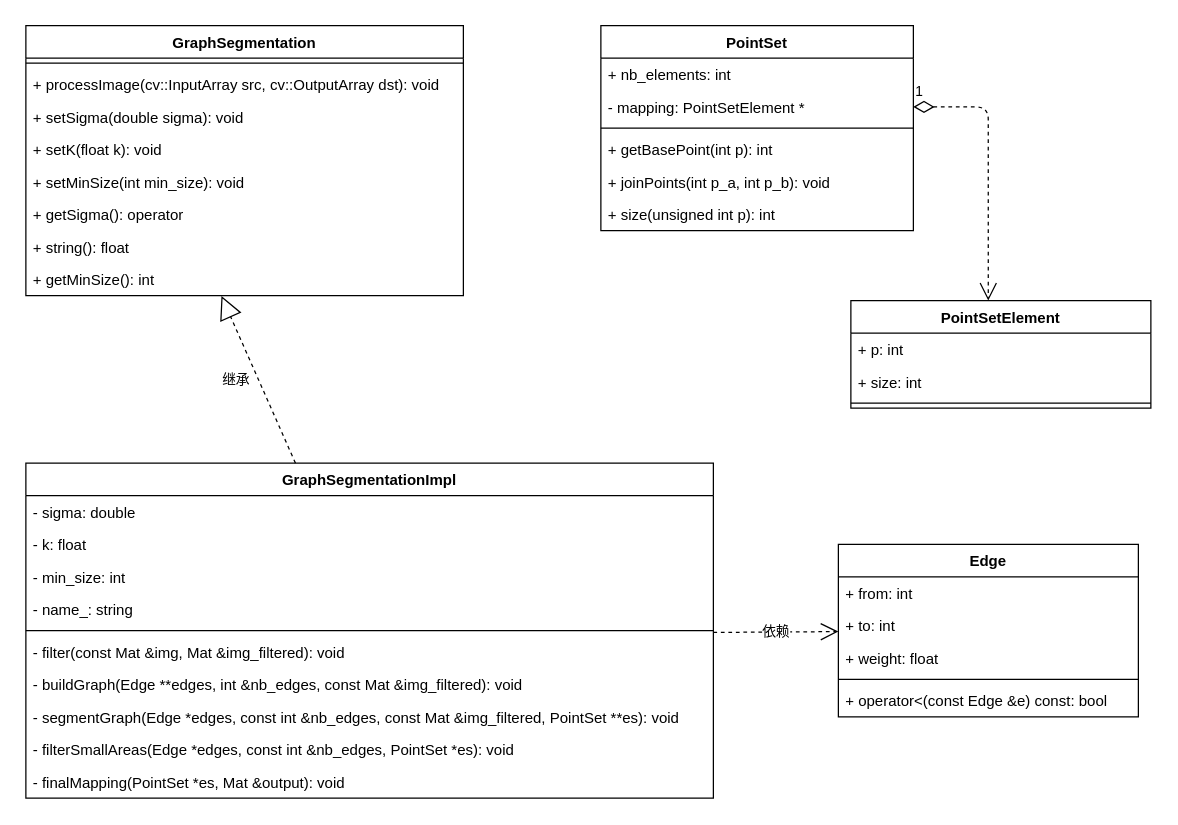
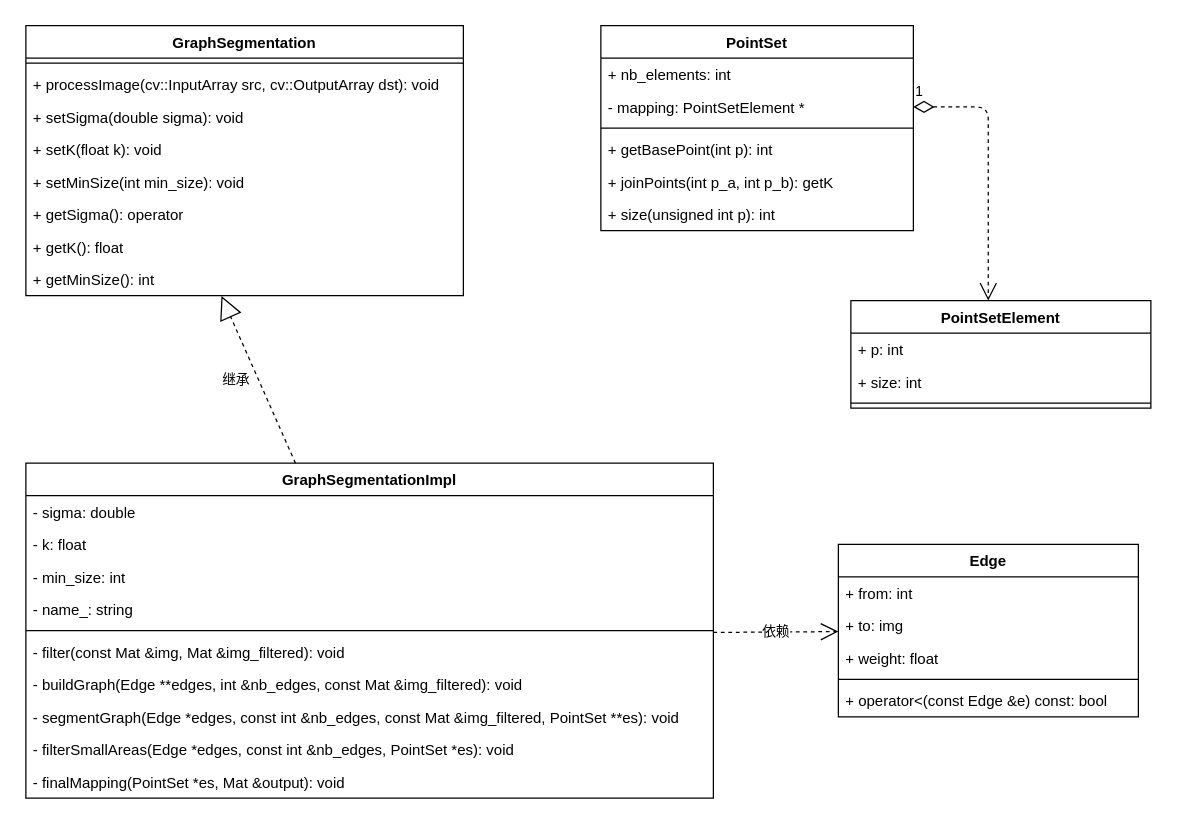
  <mxCell id="0" />
  <mxCell id="1" parent="0" />
  <mxCell id="2" value="GraphSegmentationImpl" style="swimlane;fontStyle=1;align=center;verticalAlign=top;childLayout=stackLayout;horizontal=1;startSize=26;horizontalStack=0;resizeParent=1;resizeParentMax=0;resizeLast=0;collapsible=1;marginBottom=0;" parent="1" vertex="1"><mxGeometry x="20" y="370" width="550" height="268" as="geometry"><mxRectangle x="120" y="380" width="100" height="26" as="alternateBounds" /></mxGeometry></mxCell>
  <mxCell id="3" value="- sigma: double" style="text;strokeColor=none;fillColor=none;align=left;verticalAlign=top;spacingLeft=4;spacingRight=4;overflow=hidden;rotatable=0;points=[[0,0.5],[1,0.5]];portConstraint=eastwest;" vertex="1" parent="2"><mxGeometry y="26" width="550" height="26" as="geometry" /></mxCell>
  <mxCell id="4" value="- k: float " style="text;strokeColor=none;fillColor=none;align=left;verticalAlign=top;spacingLeft=4;spacingRight=4;overflow=hidden;rotatable=0;points=[[0,0.5],[1,0.5]];portConstraint=eastwest;" vertex="1" parent="2"><mxGeometry y="52" width="550" height="26" as="geometry" /></mxCell>
  <mxCell id="5" value="- min_size: int" style="text;strokeColor=none;fillColor=none;align=left;verticalAlign=top;spacingLeft=4;spacingRight=4;overflow=hidden;rotatable=0;points=[[0,0.5],[1,0.5]];portConstraint=eastwest;" vertex="1" parent="2"><mxGeometry y="78" width="550" height="26" as="geometry" /></mxCell>
  <mxCell id="6" value="- name_: string" style="text;strokeColor=none;fillColor=none;align=left;verticalAlign=top;spacingLeft=4;spacingRight=4;overflow=hidden;rotatable=0;points=[[0,0.5],[1,0.5]];portConstraint=eastwest;" parent="2" vertex="1"><mxGeometry y="104" width="550" height="26" as="geometry" /></mxCell>
  <mxCell id="7" value="" style="line;strokeWidth=1;fillColor=none;align=left;verticalAlign=middle;spacingTop=-1;spacingLeft=3;spacingRight=3;rotatable=0;labelPosition=right;points=[];portConstraint=eastwest;" parent="2" vertex="1"><mxGeometry y="130" width="550" height="8" as="geometry" /></mxCell>
  <mxCell id="8" value="- filter(const Mat &amp;img, Mat &amp;img_filtered): void" style="text;strokeColor=none;fillColor=none;align=left;verticalAlign=top;spacingLeft=4;spacingRight=4;overflow=hidden;rotatable=0;points=[[0,0.5],[1,0.5]];portConstraint=eastwest;" vertex="1" parent="2"><mxGeometry y="138" width="550" height="26" as="geometry" /></mxCell>
  <mxCell id="9" value="- buildGraph(Edge **edges, int &amp;nb_edges, const Mat &amp;img_filtered): void" style="text;strokeColor=none;fillColor=none;align=left;verticalAlign=top;spacingLeft=4;spacingRight=4;overflow=hidden;rotatable=0;points=[[0,0.5],[1,0.5]];portConstraint=eastwest;" vertex="1" parent="2"><mxGeometry y="164" width="550" height="26" as="geometry" /></mxCell>
  <mxCell id="10" value="- segmentGraph(Edge *edges, const int &amp;nb_edges, const Mat &amp;img_filtered, PointSet **es): void" style="text;strokeColor=none;fillColor=none;align=left;verticalAlign=top;spacingLeft=4;spacingRight=4;overflow=hidden;rotatable=0;points=[[0,0.5],[1,0.5]];portConstraint=eastwest;" vertex="1" parent="2"><mxGeometry y="190" width="550" height="26" as="geometry" /></mxCell>
  <mxCell id="11" value="- filterSmallAreas(Edge *edges, const int &amp;nb_edges, PointSet *es): void" style="text;strokeColor=none;fillColor=none;align=left;verticalAlign=top;spacingLeft=4;spacingRight=4;overflow=hidden;rotatable=0;points=[[0,0.5],[1,0.5]];portConstraint=eastwest;" vertex="1" parent="2"><mxGeometry y="216" width="550" height="26" as="geometry" /></mxCell>
  <mxCell id="12" value="- finalMapping(PointSet *es, Mat &amp;output): void" style="text;strokeColor=none;fillColor=none;align=left;verticalAlign=top;spacingLeft=4;spacingRight=4;overflow=hidden;rotatable=0;points=[[0,0.5],[1,0.5]];portConstraint=eastwest;" parent="2" vertex="1"><mxGeometry y="242" width="550" height="26" as="geometry" /></mxCell>
  <mxCell id="13" value="继承" style="endArrow=block;endSize=16;endFill=0;html=1;entryX=0.447;entryY=1.012;entryDx=0;entryDy=0;entryPerimeter=0;dashed=1;" parent="1" source="2" target="22" edge="1"><mxGeometry x="0.125" y="16" width="160" relative="1" as="geometry"><mxPoint x="176" y="360" as="sourcePoint" /><mxPoint x="350" y="230" as="targetPoint" /><mxPoint y="1" as="offset" /></mxGeometry></mxCell>
  <mxCell id="14" value="GraphSegmentation" style="swimlane;fontStyle=1;align=center;verticalAlign=top;childLayout=stackLayout;horizontal=1;startSize=26;horizontalStack=0;resizeParent=1;resizeParentMax=0;resizeLast=0;collapsible=1;marginBottom=0;" parent="1" vertex="1"><mxGeometry x="20" y="20" width="350" height="216" as="geometry" /></mxCell>
  <mxCell id="15" value="" style="line;strokeWidth=1;fillColor=none;align=left;verticalAlign=middle;spacingTop=-1;spacingLeft=3;spacingRight=3;rotatable=0;labelPosition=right;points=[];portConstraint=eastwest;" parent="14" vertex="1"><mxGeometry y="26" width="350" height="8" as="geometry" /></mxCell>
  <mxCell id="16" value="+ processImage(cv::InputArray src, cv::OutputArray dst): void" style="text;strokeColor=none;fillColor=none;align=left;verticalAlign=top;spacingLeft=4;spacingRight=4;overflow=hidden;rotatable=0;points=[[0,0.5],[1,0.5]];portConstraint=eastwest;" parent="14" vertex="1"><mxGeometry y="34" width="350" height="26" as="geometry" /></mxCell>
  <mxCell id="17" value="+ setSigma(double sigma): void" style="text;strokeColor=none;fillColor=none;align=left;verticalAlign=top;spacingLeft=4;spacingRight=4;overflow=hidden;rotatable=0;points=[[0,0.5],[1,0.5]];portConstraint=eastwest;" parent="14" vertex="1"><mxGeometry y="60" width="350" height="26" as="geometry" /></mxCell>
  <mxCell id="18" value="+ setK(float k): void" style="text;strokeColor=none;fillColor=none;align=left;verticalAlign=top;spacingLeft=4;spacingRight=4;overflow=hidden;rotatable=0;points=[[0,0.5],[1,0.5]];portConstraint=eastwest;" parent="14" vertex="1"><mxGeometry y="86" width="350" height="26" as="geometry" /></mxCell>
  <mxCell id="19" value="+ setMinSize(int min_size): void" style="text;strokeColor=none;fillColor=none;align=left;verticalAlign=top;spacingLeft=4;spacingRight=4;overflow=hidden;rotatable=0;points=[[0,0.5],[1,0.5]];portConstraint=eastwest;" vertex="1" parent="14"><mxGeometry y="112" width="350" height="26" as="geometry" /></mxCell>
  <mxCell id="20" value="+ getSigma(): operator" style="text;strokeColor=none;fillColor=none;align=left;verticalAlign=top;spacingLeft=4;spacingRight=4;overflow=hidden;rotatable=0;points=[[0,0.5],[1,0.5]];portConstraint=eastwest;" vertex="1" parent="14"><mxGeometry y="138" width="350" height="26" as="geometry" /></mxCell>
- <mxCell id="21" value="+ string(): float" style="text;strokeColor=none;fillColor=none;align=left;verticalAlign=top;spacingLeft=4;spacingRight=4;overflow=hidden;rotatable=0;points=[[0,0.5],[1,0.5]];portConstraint=eastwest;" vertex="1" parent="14"><mxGeometry y="164" width="350" height="26" as="geometry" /></mxCell>
+ <mxCell id="21" value="+ getK(): float" style="text;strokeColor=none;fillColor=none;align=left;verticalAlign=top;spacingLeft=4;spacingRight=4;overflow=hidden;rotatable=0;points=[[0,0.5],[1,0.5]];portConstraint=eastwest;" vertex="1" parent="14"><mxGeometry y="164" width="350" height="26" as="geometry" /></mxCell>
  <mxCell id="22" value="+ getMinSize(): int" style="text;strokeColor=none;fillColor=none;align=left;verticalAlign=top;spacingLeft=4;spacingRight=4;overflow=hidden;rotatable=0;points=[[0,0.5],[1,0.5]];portConstraint=eastwest;" parent="14" vertex="1"><mxGeometry y="190" width="350" height="26" as="geometry" /></mxCell>
  <mxCell id="23" value="PointSet" style="swimlane;fontStyle=1;align=center;verticalAlign=top;childLayout=stackLayout;horizontal=1;startSize=26;horizontalStack=0;resizeParent=1;resizeParentMax=0;resizeLast=0;collapsible=1;marginBottom=0;" parent="1" vertex="1"><mxGeometry x="480" y="20" width="250" height="164" as="geometry" /></mxCell>
  <mxCell id="24" value="+ nb_elements: int" style="text;strokeColor=none;fillColor=none;align=left;verticalAlign=top;spacingLeft=4;spacingRight=4;overflow=hidden;rotatable=0;points=[[0,0.5],[1,0.5]];portConstraint=eastwest;" vertex="1" parent="23"><mxGeometry y="26" width="250" height="26" as="geometry" /></mxCell>
  <mxCell id="25" value="- mapping: PointSetElement *" style="text;strokeColor=none;fillColor=none;align=left;verticalAlign=top;spacingLeft=4;spacingRight=4;overflow=hidden;rotatable=0;points=[[0,0.5],[1,0.5]];portConstraint=eastwest;" parent="23" vertex="1"><mxGeometry y="52" width="250" height="26" as="geometry" /></mxCell>
  <mxCell id="26" value="" style="line;strokeWidth=1;fillColor=none;align=left;verticalAlign=middle;spacingTop=-1;spacingLeft=3;spacingRight=3;rotatable=0;labelPosition=right;points=[];portConstraint=eastwest;" parent="23" vertex="1"><mxGeometry y="78" width="250" height="8" as="geometry" /></mxCell>
  <mxCell id="27" value="+ getBasePoint(int p): int" style="text;strokeColor=none;fillColor=none;align=left;verticalAlign=top;spacingLeft=4;spacingRight=4;overflow=hidden;rotatable=0;points=[[0,0.5],[1,0.5]];portConstraint=eastwest;" vertex="1" parent="23"><mxGeometry y="86" width="250" height="26" as="geometry" /></mxCell>
- <mxCell id="28" value="+ joinPoints(int p_a, int p_b): void" style="text;strokeColor=none;fillColor=none;align=left;verticalAlign=top;spacingLeft=4;spacingRight=4;overflow=hidden;rotatable=0;points=[[0,0.5],[1,0.5]];portConstraint=eastwest;" vertex="1" parent="23"><mxGeometry y="112" width="250" height="26" as="geometry" /></mxCell>
+ <mxCell id="28" value="+ joinPoints(int p_a, int p_b): getK" style="text;strokeColor=none;fillColor=none;align=left;verticalAlign=top;spacingLeft=4;spacingRight=4;overflow=hidden;rotatable=0;points=[[0,0.5],[1,0.5]];portConstraint=eastwest;" vertex="1" parent="23"><mxGeometry y="112" width="250" height="26" as="geometry" /></mxCell>
  <mxCell id="29" value="+ size(unsigned int p): int" style="text;strokeColor=none;fillColor=none;align=left;verticalAlign=top;spacingLeft=4;spacingRight=4;overflow=hidden;rotatable=0;points=[[0,0.5],[1,0.5]];portConstraint=eastwest;" parent="23" vertex="1"><mxGeometry y="138" width="250" height="26" as="geometry" /></mxCell>
  <mxCell id="30" value="依赖" style="endArrow=open;endSize=12;dashed=1;html=1;exitX=1;exitY=0.68;exitDx=0;exitDy=0;exitPerimeter=0;" parent="1" edge="1" target="31" source="7"><mxGeometry width="160" relative="1" as="geometry"><mxPoint x="270" y="300" as="sourcePoint" /><mxPoint x="678" y="380" as="targetPoint" /></mxGeometry></mxCell>
  <mxCell id="31" value="Edge" style="swimlane;fontStyle=1;align=center;verticalAlign=top;childLayout=stackLayout;horizontal=1;startSize=26;horizontalStack=0;resizeParent=1;resizeParentMax=0;resizeLast=0;collapsible=1;marginBottom=0;" parent="1" vertex="1"><mxGeometry x="670" y="435" width="240" height="138" as="geometry" /></mxCell>
  <mxCell id="32" value="+ from: int" style="text;strokeColor=none;fillColor=none;align=left;verticalAlign=top;spacingLeft=4;spacingRight=4;overflow=hidden;rotatable=0;points=[[0,0.5],[1,0.5]];portConstraint=eastwest;" vertex="1" parent="31"><mxGeometry y="26" width="240" height="26" as="geometry" /></mxCell>
- <mxCell id="33" value="+ to: int" style="text;strokeColor=none;fillColor=none;align=left;verticalAlign=top;spacingLeft=4;spacingRight=4;overflow=hidden;rotatable=0;points=[[0,0.5],[1,0.5]];portConstraint=eastwest;" vertex="1" parent="31"><mxGeometry y="52" width="240" height="26" as="geometry" /></mxCell>
+ <mxCell id="33" value="+ to: img" style="text;strokeColor=none;fillColor=none;align=left;verticalAlign=top;spacingLeft=4;spacingRight=4;overflow=hidden;rotatable=0;points=[[0,0.5],[1,0.5]];portConstraint=eastwest;" vertex="1" parent="31"><mxGeometry y="52" width="240" height="26" as="geometry" /></mxCell>
  <mxCell id="34" value="+ weight: float" style="text;strokeColor=none;fillColor=none;align=left;verticalAlign=top;spacingLeft=4;spacingRight=4;overflow=hidden;rotatable=0;points=[[0,0.5],[1,0.5]];portConstraint=eastwest;" vertex="1" parent="31"><mxGeometry y="78" width="240" height="26" as="geometry" /></mxCell>
  <mxCell id="35" value="" style="line;strokeWidth=1;fillColor=none;align=left;verticalAlign=middle;spacingTop=-1;spacingLeft=3;spacingRight=3;rotatable=0;labelPosition=right;points=[];portConstraint=eastwest;" parent="31" vertex="1"><mxGeometry y="104" width="240" height="8" as="geometry" /></mxCell>
  <mxCell id="36" value="+ operator&lt;(const Edge &amp;e) const: bool" style="text;strokeColor=none;fillColor=none;align=left;verticalAlign=top;spacingLeft=4;spacingRight=4;overflow=hidden;rotatable=0;points=[[0,0.5],[1,0.5]];portConstraint=eastwest;" parent="31" vertex="1"><mxGeometry y="112" width="240" height="26" as="geometry" /></mxCell>
  <mxCell id="37" value="1" style="endArrow=open;html=1;endSize=12;startArrow=diamondThin;startSize=14;startFill=0;edgeStyle=orthogonalEdgeStyle;align=left;verticalAlign=bottom;entryX=0.458;entryY=0;entryDx=0;entryDy=0;entryPerimeter=0;exitX=1;exitY=0.5;exitDx=0;exitDy=0;dashed=1;" parent="1" edge="1" target="38" source="25"><mxGeometry x="-1" y="3" relative="1" as="geometry"><mxPoint x="870" y="140" as="sourcePoint" /><mxPoint x="840" y="260" as="targetPoint" /></mxGeometry></mxCell>
  <mxCell id="38" value="PointSetElement" style="swimlane;fontStyle=1;align=center;verticalAlign=top;childLayout=stackLayout;horizontal=1;startSize=26;horizontalStack=0;resizeParent=1;resizeParentMax=0;resizeLast=0;collapsible=1;marginBottom=0;" parent="1" vertex="1"><mxGeometry x="680" y="240" width="240" height="86" as="geometry" /></mxCell>
  <mxCell id="39" value="+ p: int" style="text;strokeColor=none;fillColor=none;align=left;verticalAlign=top;spacingLeft=4;spacingRight=4;overflow=hidden;rotatable=0;points=[[0,0.5],[1,0.5]];portConstraint=eastwest;" vertex="1" parent="38"><mxGeometry y="26" width="240" height="26" as="geometry" /></mxCell>
  <mxCell id="40" value="+ size: int" style="text;strokeColor=none;fillColor=none;align=left;verticalAlign=top;spacingLeft=4;spacingRight=4;overflow=hidden;rotatable=0;points=[[0,0.5],[1,0.5]];portConstraint=eastwest;" parent="38" vertex="1"><mxGeometry y="52" width="240" height="26" as="geometry" /></mxCell>
  <mxCell id="41" value="" style="line;strokeWidth=1;fillColor=none;align=left;verticalAlign=middle;spacingTop=-1;spacingLeft=3;spacingRight=3;rotatable=0;labelPosition=right;points=[];portConstraint=eastwest;" parent="38" vertex="1"><mxGeometry y="78" width="240" height="8" as="geometry" /></mxCell>
